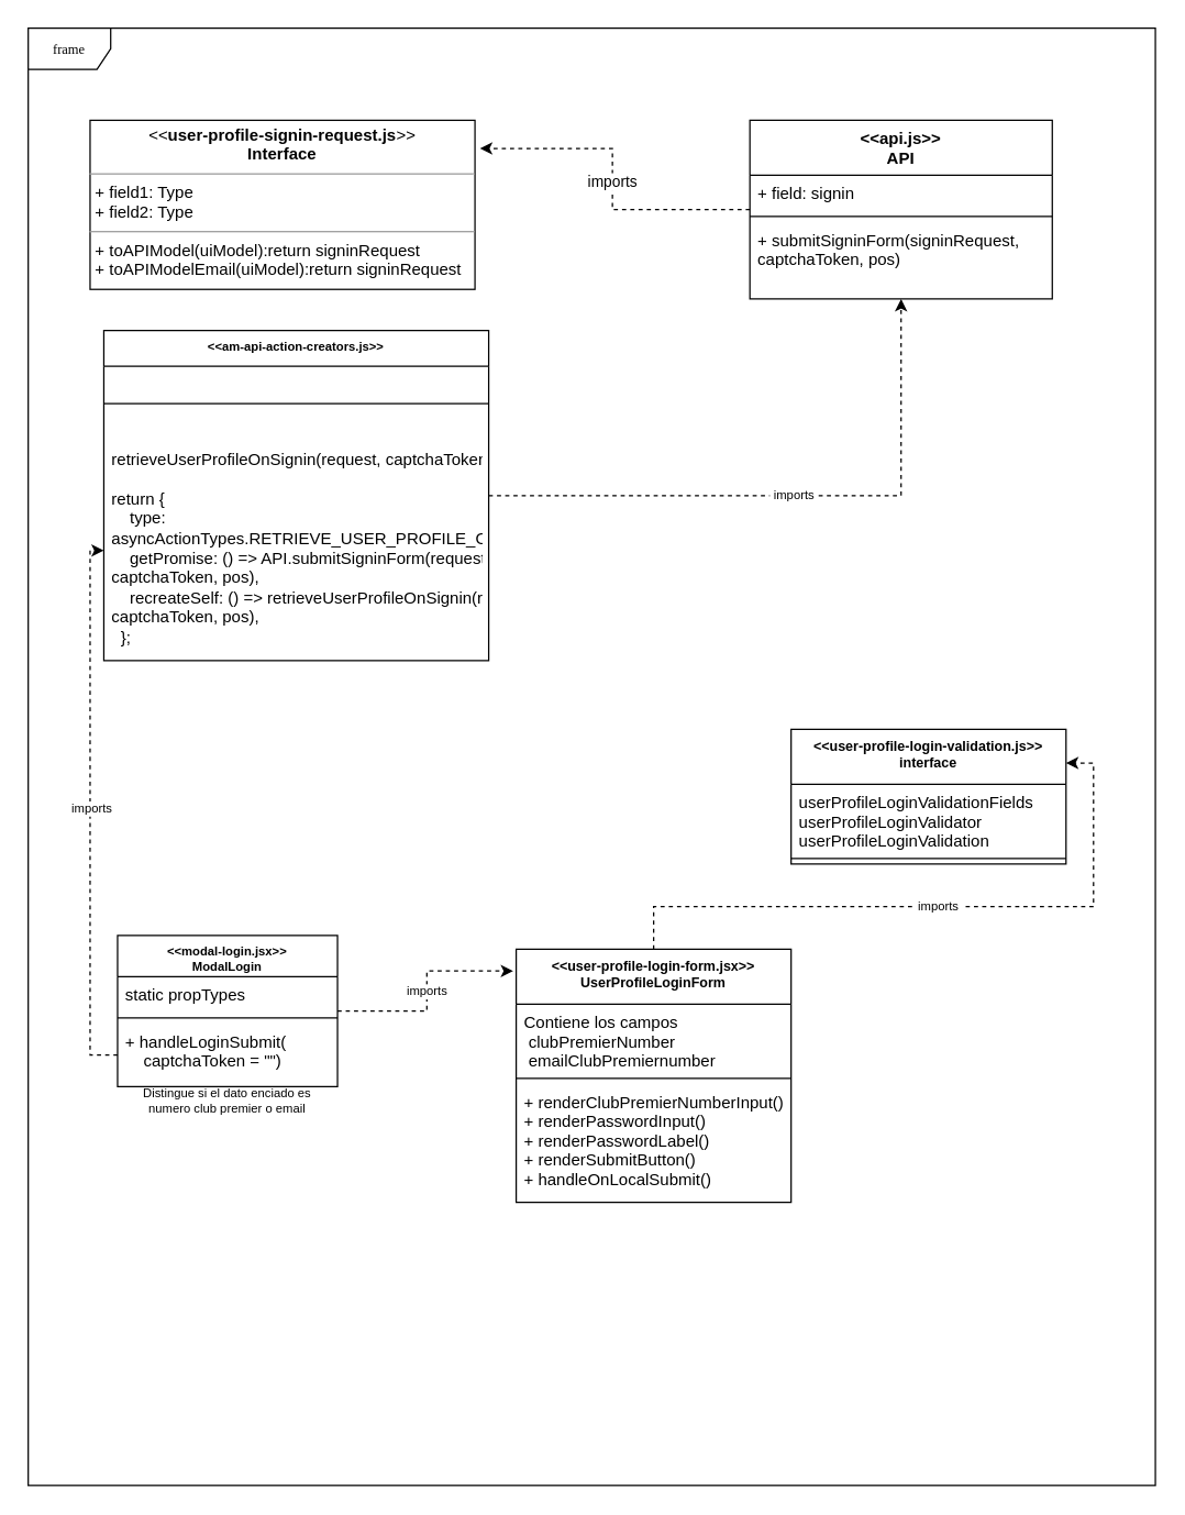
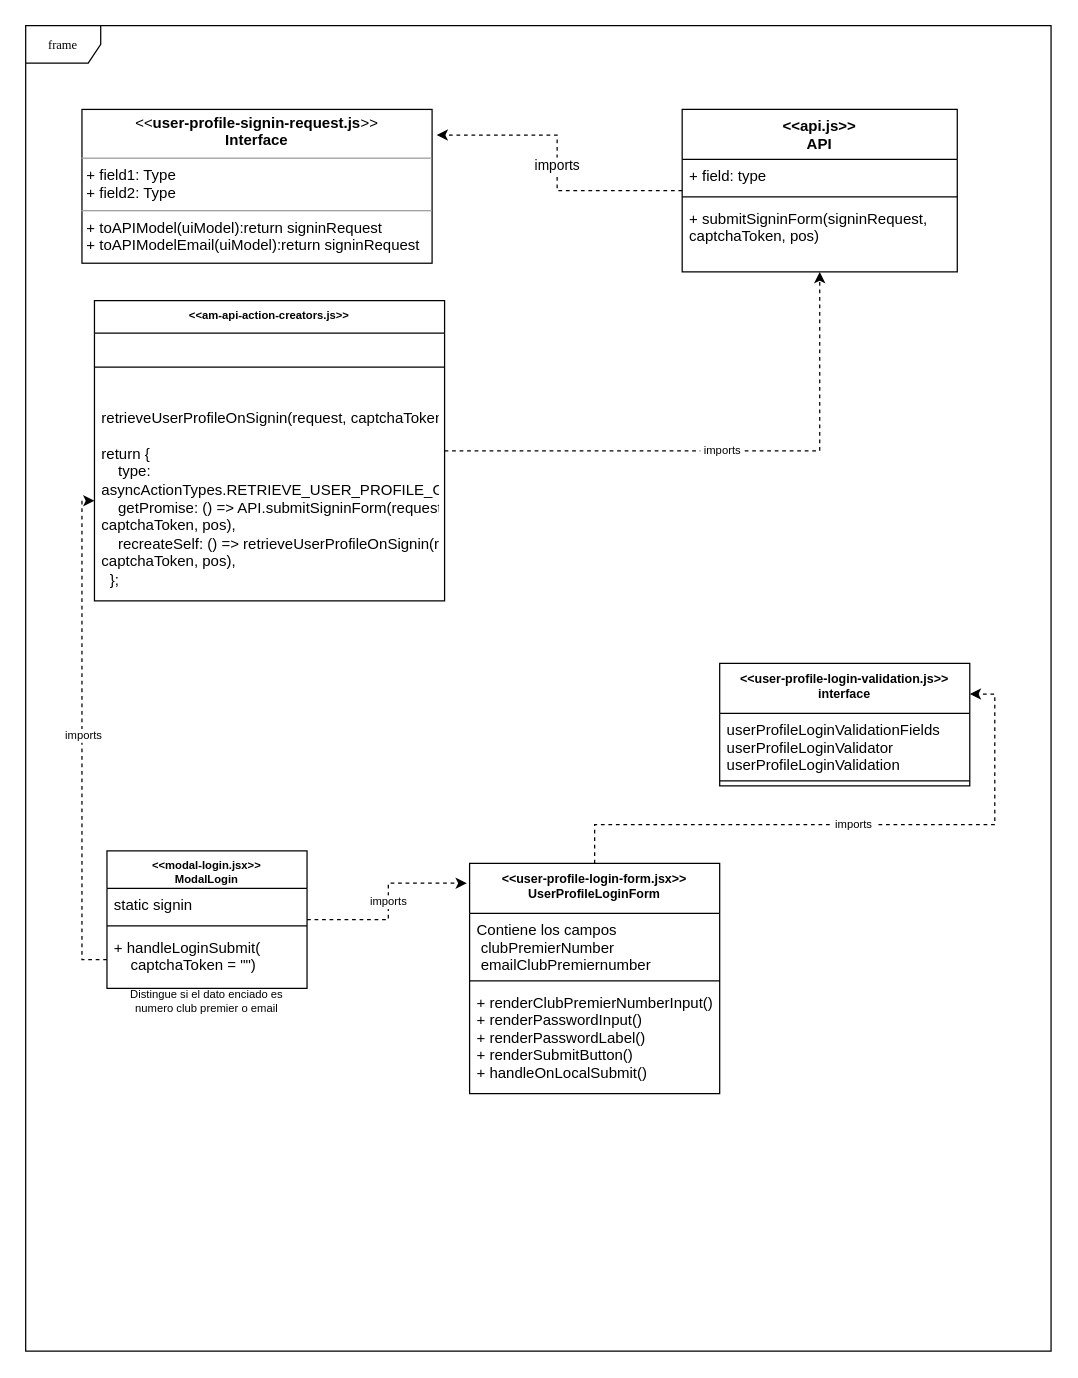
  <mxCell id="0" />
  <mxCell id="1" parent="0" />
  <mxCell id="2" value="frame" style="shape=umlFrame;whiteSpace=wrap;html=1;rounded=0;shadow=0;comic=0;labelBackgroundColor=none;strokeWidth=1;fontFamily=Verdana;fontSize=10;align=center;" parent="1" vertex="1"><mxGeometry x="20" y="20" width="820" height="1060" as="geometry" /></mxCell>
  <mxCell id="3" value="&lt;p style=&quot;margin: 0px ; margin-top: 4px ; text-align: center&quot;&gt;&lt;i&gt;&amp;lt;&amp;lt;&lt;/i&gt;&lt;span data-lucid-type=&quot;application/vnd.lucid.text&quot; data-lucid-content=&quot;{&amp;#34;t&amp;#34;:&amp;#34;user-profile-signin-request.js&amp;#34;,&amp;#34;m&amp;#34;:[{&amp;#34;s&amp;#34;:0,&amp;#34;n&amp;#34;:&amp;#34;b&amp;#34;,&amp;#34;v&amp;#34;:true,&amp;#34;e&amp;#34;:30}]}&quot;&gt;&lt;span style=&quot;font-weight: bold&quot;&gt;user-profile-signin-request.js&lt;/span&gt;&lt;/span&gt;&lt;i&gt;&amp;gt;&amp;gt;&lt;/i&gt;&lt;br&gt;&lt;b&gt;Interface&lt;/b&gt;&lt;/p&gt;&lt;hr size=&quot;1&quot;&gt;&lt;p style=&quot;margin: 0px ; margin-left: 4px&quot;&gt;+ field1: Type&lt;br&gt;+ field2: Type&lt;/p&gt;&lt;hr size=&quot;1&quot;&gt;&lt;p style=&quot;margin: 0px ; margin-left: 4px&quot;&gt;+ toAPIModel(uiModel):return signinRequest&lt;/p&gt;&lt;p style=&quot;margin: 0px ; margin-left: 4px&quot;&gt;+ toAPIModelEmail(uiModel):return signinRequest&lt;/p&gt;" style="verticalAlign=top;align=left;overflow=fill;fontSize=12;fontFamily=Helvetica;html=1;rounded=0;shadow=0;comic=0;labelBackgroundColor=none;strokeWidth=1" parent="1" vertex="1"><mxGeometry x="65" y="87" width="280" height="123" as="geometry" /></mxCell>
  <mxCell id="4" value="imports" style="edgeStyle=orthogonalEdgeStyle;rounded=0;orthogonalLoop=1;jettySize=auto;html=1;dashed=1;entryX=1.013;entryY=0.167;entryDx=0;entryDy=0;entryPerimeter=0;" edge="1" parent="1" source="5" target="3"><mxGeometry relative="1" as="geometry" /></mxCell>
  <mxCell id="5" value="&lt;&lt;api.js&gt;&gt;&#10;API" style="swimlane;fontStyle=1;align=center;verticalAlign=top;childLayout=stackLayout;horizontal=1;startSize=40;horizontalStack=0;resizeParent=1;resizeParentMax=0;resizeLast=0;collapsible=1;marginBottom=0;" vertex="1" parent="1"><mxGeometry x="545" y="87" width="220" height="130" as="geometry" /></mxCell>
- <mxCell id="6" value="+ field: signin" style="text;strokeColor=none;fillColor=none;align=left;verticalAlign=top;spacingLeft=4;spacingRight=4;overflow=hidden;rotatable=0;points=[[0,0.5],[1,0.5]];portConstraint=eastwest;" vertex="1" parent="5"><mxGeometry y="40" width="220" height="26" as="geometry" /></mxCell>
+ <mxCell id="6" value="+ field: type" style="text;strokeColor=none;fillColor=none;align=left;verticalAlign=top;spacingLeft=4;spacingRight=4;overflow=hidden;rotatable=0;points=[[0,0.5],[1,0.5]];portConstraint=eastwest;" vertex="1" parent="5"><mxGeometry y="40" width="220" height="26" as="geometry" /></mxCell>
  <mxCell id="7" value="" style="line;strokeWidth=1;fillColor=none;align=left;verticalAlign=middle;spacingTop=-1;spacingLeft=3;spacingRight=3;rotatable=0;labelPosition=right;points=[];portConstraint=eastwest;" vertex="1" parent="5"><mxGeometry y="66" width="220" height="8" as="geometry" /></mxCell>
  <mxCell id="8" value="+ submitSigninForm(signinRequest, &#10;captchaToken, pos)" style="text;strokeColor=none;fillColor=none;align=left;verticalAlign=top;spacingLeft=4;spacingRight=4;overflow=hidden;rotatable=0;points=[[0,0.5],[1,0.5]];portConstraint=eastwest;" vertex="1" parent="5"><mxGeometry y="74" width="220" height="56" as="geometry" /></mxCell>
  <mxCell id="9" value="&amp;nbsp;imports&amp;nbsp;" style="edgeStyle=orthogonalEdgeStyle;rounded=0;orthogonalLoop=1;jettySize=auto;html=1;dashed=1;fontSize=9;entryX=1;entryY=0.25;entryDx=0;entryDy=0;" edge="1" parent="1" source="10" target="14"><mxGeometry relative="1" as="geometry" /></mxCell>
  <mxCell id="10" value="&lt;&lt;user-profile-login-form.jsx&gt;&gt;&#10;UserProfileLoginForm" style="swimlane;fontStyle=1;align=center;verticalAlign=top;childLayout=stackLayout;horizontal=1;startSize=40;horizontalStack=0;resizeParent=1;resizeParentMax=0;resizeLast=0;collapsible=1;marginBottom=0;fontSize=10;" vertex="1" parent="1"><mxGeometry x="375" y="690" width="200" height="184" as="geometry" /></mxCell>
  <mxCell id="11" value="Contiene los campos &#10; clubPremierNumber&#10; emailClubPremiernumber" style="text;strokeColor=none;fillColor=none;align=left;verticalAlign=top;spacingLeft=4;spacingRight=4;overflow=hidden;rotatable=0;points=[[0,0.5],[1,0.5]];portConstraint=eastwest;" vertex="1" parent="10"><mxGeometry y="40" width="200" height="50" as="geometry" /></mxCell>
  <mxCell id="12" value="" style="line;strokeWidth=1;fillColor=none;align=left;verticalAlign=middle;spacingTop=-1;spacingLeft=3;spacingRight=3;rotatable=0;labelPosition=right;points=[];portConstraint=eastwest;" vertex="1" parent="10"><mxGeometry y="90" width="200" height="8" as="geometry" /></mxCell>
  <mxCell id="13" value="+ renderClubPremierNumberInput()&#10;+ renderPasswordInput()&#10;+ renderPasswordLabel()&#10;+ renderSubmitButton()&#10;+ handleOnLocalSubmit()" style="text;strokeColor=none;fillColor=none;align=left;verticalAlign=top;spacingLeft=4;spacingRight=4;overflow=hidden;rotatable=0;points=[[0,0.5],[1,0.5]];portConstraint=eastwest;" vertex="1" parent="10"><mxGeometry y="98" width="200" height="86" as="geometry" /></mxCell>
  <mxCell id="14" value="&lt;&lt;user-profile-login-validation.js&gt;&gt;&#10;interface" style="swimlane;fontStyle=1;align=center;verticalAlign=top;childLayout=stackLayout;horizontal=1;startSize=40;horizontalStack=0;resizeParent=1;resizeParentMax=0;resizeLast=0;collapsible=1;marginBottom=0;fontSize=10;" vertex="1" parent="1"><mxGeometry x="575" y="530" width="200" height="98" as="geometry" /></mxCell>
  <mxCell id="15" value="userProfileLoginValidationFields&#10;userProfileLoginValidator&#10;userProfileLoginValidation" style="text;strokeColor=none;fillColor=none;align=left;verticalAlign=top;spacingLeft=4;spacingRight=4;overflow=hidden;rotatable=0;points=[[0,0.5],[1,0.5]];portConstraint=eastwest;" vertex="1" parent="14"><mxGeometry y="40" width="200" height="50" as="geometry" /></mxCell>
  <mxCell id="16" value="" style="line;strokeWidth=1;fillColor=none;align=left;verticalAlign=middle;spacingTop=-1;spacingLeft=3;spacingRight=3;rotatable=0;labelPosition=right;points=[];portConstraint=eastwest;" vertex="1" parent="14"><mxGeometry y="90" width="200" height="8" as="geometry" /></mxCell>
  <mxCell id="17" value="&amp;nbsp;imports&amp;nbsp;" style="edgeStyle=orthogonalEdgeStyle;rounded=0;orthogonalLoop=1;jettySize=auto;html=1;entryX=-0.011;entryY=0.086;entryDx=0;entryDy=0;entryPerimeter=0;dashed=1;fontSize=9;" edge="1" parent="1" source="19" target="10"><mxGeometry relative="1" as="geometry" /></mxCell>
  <mxCell id="18" value="&amp;nbsp; imports&amp;nbsp;" style="edgeStyle=orthogonalEdgeStyle;rounded=0;orthogonalLoop=1;jettySize=auto;html=1;dashed=1;fontSize=9;exitX=0;exitY=0.5;exitDx=0;exitDy=0;" edge="1" parent="1" source="22" target="27"><mxGeometry relative="1" as="geometry" /></mxCell>
  <mxCell id="19" value="&lt;&lt;modal-login.jsx&gt;&gt;&#10;ModalLogin" style="swimlane;fontStyle=1;align=center;verticalAlign=top;childLayout=stackLayout;horizontal=1;startSize=30;horizontalStack=0;resizeParent=1;resizeParentMax=0;resizeLast=0;collapsible=1;marginBottom=0;fontSize=9;" vertex="1" parent="1"><mxGeometry x="85" y="680" width="160" height="110" as="geometry" /></mxCell>
- <mxCell id="20" value="static propTypes" style="text;strokeColor=none;fillColor=none;align=left;verticalAlign=top;spacingLeft=4;spacingRight=4;overflow=hidden;rotatable=0;points=[[0,0.5],[1,0.5]];portConstraint=eastwest;" vertex="1" parent="19"><mxGeometry y="30" width="160" height="26" as="geometry" /></mxCell>
+ <mxCell id="20" value="static signin" style="text;strokeColor=none;fillColor=none;align=left;verticalAlign=top;spacingLeft=4;spacingRight=4;overflow=hidden;rotatable=0;points=[[0,0.5],[1,0.5]];portConstraint=eastwest;" vertex="1" parent="19"><mxGeometry y="30" width="160" height="26" as="geometry" /></mxCell>
  <mxCell id="21" value="" style="line;strokeWidth=1;fillColor=none;align=left;verticalAlign=middle;spacingTop=-1;spacingLeft=3;spacingRight=3;rotatable=0;labelPosition=right;points=[];portConstraint=eastwest;" vertex="1" parent="19"><mxGeometry y="56" width="160" height="8" as="geometry" /></mxCell>
  <mxCell id="22" value="+ handleLoginSubmit(&#10;    captchaToken = &quot;&quot;)" style="text;strokeColor=none;fillColor=none;align=left;verticalAlign=top;spacingLeft=4;spacingRight=4;overflow=hidden;rotatable=0;points=[[0,0.5],[1,0.5]];portConstraint=eastwest;" vertex="1" parent="19"><mxGeometry y="64" width="160" height="46" as="geometry" /></mxCell>
  <mxCell id="23" value="Distingue si el dato enciado es numero club premier o email" style="text;html=1;strokeColor=none;fillColor=none;align=center;verticalAlign=middle;whiteSpace=wrap;rounded=0;fontSize=9;" vertex="1" parent="1"><mxGeometry x="90" y="790" width="150" height="20" as="geometry" /></mxCell>
  <mxCell id="24" value="&amp;nbsp;imports&amp;nbsp;" style="edgeStyle=orthogonalEdgeStyle;rounded=0;orthogonalLoop=1;jettySize=auto;html=1;dashed=1;fontSize=9;" edge="1" parent="1" source="25" target="5"><mxGeometry relative="1" as="geometry" /></mxCell>
  <mxCell id="25" value="&lt;&lt;am-api-action-creators.js&gt;&gt;" style="swimlane;fontStyle=1;align=center;verticalAlign=top;childLayout=stackLayout;horizontal=1;startSize=26;horizontalStack=0;resizeParent=1;resizeParentMax=0;resizeLast=0;collapsible=1;marginBottom=0;fontSize=9;" vertex="1" parent="1"><mxGeometry x="75" y="240" width="280" height="240" as="geometry" /></mxCell>
  <mxCell id="26" value="" style="line;strokeWidth=1;fillColor=none;align=left;verticalAlign=middle;spacingTop=-1;spacingLeft=3;spacingRight=3;rotatable=0;labelPosition=right;points=[];portConstraint=eastwest;" vertex="1" parent="25"><mxGeometry y="26" width="280" height="54" as="geometry" /></mxCell>
  <mxCell id="27" value="retrieveUserProfileOnSignin(request, captchaToken = '', pos)&#10;&#10;return {&#10;    type: asyncActionTypes.RETRIEVE_USER_PROFILE_ON_SIGNIN,&#10;    getPromise: () =&gt; API.submitSigninForm(request, captchaToken, pos),&#10;    recreateSelf: () =&gt; retrieveUserProfileOnSignin(request, captchaToken, pos),&#10;  };" style="text;strokeColor=none;fillColor=none;align=left;verticalAlign=top;spacingLeft=4;spacingRight=4;overflow=hidden;rotatable=0;points=[[0,0.5],[1,0.5]];portConstraint=eastwest;whiteSpace=wrap;" vertex="1" parent="25"><mxGeometry y="80" width="280" height="160" as="geometry" /></mxCell>
